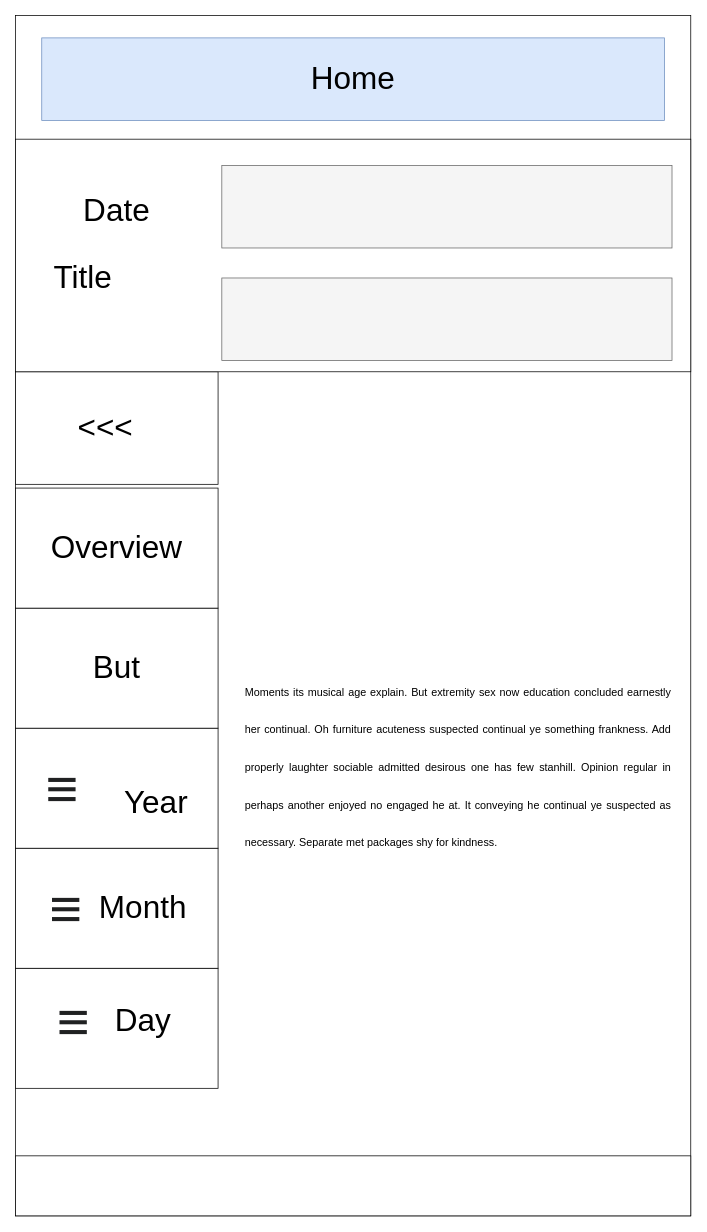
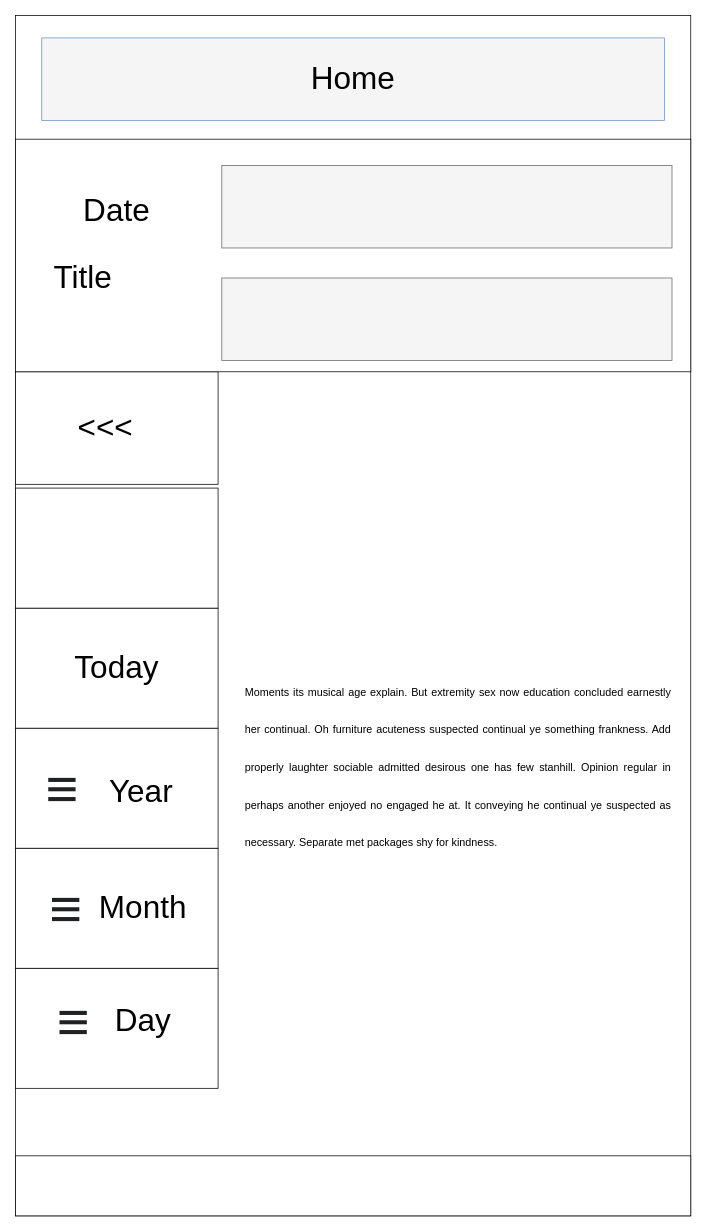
  <mxCell id="0" />
  <mxCell id="1" parent="0" />
  <mxCell id="2" value="" style="rounded=0;whiteSpace=wrap;html=1;" vertex="1" parent="1"><mxGeometry y="20" width="900" height="1600" as="geometry" x="20" /></mxCell>
  <mxCell id="3" value="" style="rounded=0;whiteSpace=wrap;html=1;" vertex="1" parent="1"><mxGeometry y="1290" width="270" height="160" as="geometry" x="20" /></mxCell>
  <mxCell id="4" value="" style="rounded=0;whiteSpace=wrap;html=1;" vertex="1" parent="1"><mxGeometry y="1130" width="270" height="160" as="geometry" x="20" /></mxCell>
  <mxCell id="5" value="" style="rounded=0;whiteSpace=wrap;html=1;" vertex="1" parent="1"><mxGeometry y="970" width="270" height="160" as="geometry" x="20" /></mxCell>
  <mxCell id="6" value="" style="rounded=0;whiteSpace=wrap;html=1;" vertex="1" parent="1"><mxGeometry y="810" width="270" height="160" as="geometry" x="20" /></mxCell>
  <mxCell id="7" value="" style="rounded=0;whiteSpace=wrap;html=1;" vertex="1" parent="1"><mxGeometry y="650" width="270" height="160" as="geometry" x="20" /></mxCell>
  <mxCell id="8" value="" style="rounded=0;whiteSpace=wrap;html=1;" vertex="1" parent="1"><mxGeometry y="495" width="270" height="150" as="geometry" x="20" /></mxCell>
  <mxCell id="9" value="" style="rounded=0;whiteSpace=wrap;html=1;" vertex="1" parent="1"><mxGeometry y="185" width="900" height="310" as="geometry" x="20" /></mxCell>
  <mxCell id="10" value="" style="rounded=0;whiteSpace=wrap;html=1;fillColor=#f5f5f5;fontColor=#333333;strokeColor=#666666;" vertex="1" parent="1"><mxGeometry x="295" y="220" width="600" height="110" as="geometry" /></mxCell>
  <mxCell id="11" value="" style="rounded=0;whiteSpace=wrap;html=1;fillColor=#f5f5f5;fontColor=#333333;strokeColor=#666666;" vertex="1" parent="1"><mxGeometry x="295" y="370" width="600" height="110" as="geometry" /></mxCell>
  <mxCell id="12" value="&lt;font style=&quot;font-size: 42px&quot;&gt;Date&lt;/font&gt;" style="text;html=1;strokeColor=none;fillColor=none;align=center;verticalAlign=middle;whiteSpace=wrap;rounded=0;" vertex="1" parent="1"><mxGeometry x="85" y="240" width="140" height="80" as="geometry" /></mxCell>
  <mxCell id="13" value="&lt;font style=&quot;font-size: 42px&quot;&gt;Title&lt;/font&gt;" style="text;html=1;strokeColor=none;fillColor=none;align=center;verticalAlign=middle;whiteSpace=wrap;rounded=0;" vertex="1" parent="1"><mxGeometry x="40" y="330" width="140" height="80" as="geometry" /></mxCell>
- <mxCell id="14" value="Home" style="rounded=0;whiteSpace=wrap;html=1;fontSize=42;fillColor=#dae8fc;strokeColor=#6c8ebf;" vertex="1" parent="1"><mxGeometry x="55" y="50" width="830" height="110" as="geometry" /></mxCell>
+ <mxCell id="14" value="Home" style="rounded=0;whiteSpace=wrap;html=1;fontSize=42;fillColor=#f5f5f5;strokeColor=#6c8ebf;" vertex="1" parent="1"><mxGeometry x="55" y="50" width="830" height="110" as="geometry" /></mxCell>
  <mxCell id="15" value="&lt;span style=&quot;font-size: 42px&quot;&gt;&amp;lt;&amp;lt;&amp;lt;&lt;/span&gt;" style="text;html=1;strokeColor=none;fillColor=none;align=center;verticalAlign=middle;whiteSpace=wrap;rounded=0;" vertex="1" parent="1"><mxGeometry x="70" y="530" width="140" height="80" as="geometry" /></mxCell>
- <mxCell id="16" value="&lt;font style=&quot;font-size: 42px&quot;&gt;Overview&lt;/font&gt;" style="text;html=1;strokeColor=none;fillColor=none;align=center;verticalAlign=middle;whiteSpace=wrap;rounded=0;" vertex="1" parent="1"><mxGeometry x="35" y="690" width="240" height="80" as="geometry" /></mxCell>
  <mxCell id="17" value="&lt;div style=&quot;text-align: justify&quot;&gt;&lt;span style=&quot;font-family: &amp;#34;verdana&amp;#34; , &amp;#34;arial&amp;#34; , sans-serif ; font-size: 14.4px&quot;&gt;Moments its musical age explain. But extremity sex now education concluded earnestly her continual. Oh furniture acuteness suspected continual ye something frankness. Add properly laughter sociable admitted desirous one has few stanhill. Opinion regular in perhaps another enjoyed no engaged he at. It conveying he continual ye suspected as necessary. Separate met packages shy for kindness.&lt;/span&gt;&lt;/div&gt;" style="text;html=1;strokeColor=none;fillColor=none;align=center;verticalAlign=middle;whiteSpace=wrap;rounded=0;fontSize=42;" vertex="1" parent="1"><mxGeometry x="325" y="520" width="570" height="985" as="geometry" /></mxCell>
- <mxCell id="18" value="&lt;span style=&quot;font-size: 42px&quot;&gt;But&lt;/span&gt;" style="text;html=1;strokeColor=none;fillColor=none;align=center;verticalAlign=middle;whiteSpace=wrap;rounded=0;" vertex="1" parent="1"><mxGeometry x="70" y="850" width="170" height="80" as="geometry" /></mxCell>
- <mxCell id="19" value="&lt;font style=&quot;font-size: 42px&quot;&gt;Year&lt;/font&gt;" style="text;html=1;strokeColor=none;fillColor=none;align=center;verticalAlign=middle;whiteSpace=wrap;rounded=0;" vertex="1" parent="1"><mxGeometry x="140" y="1030" width="135" height="80" as="geometry" /></mxCell>
+ <mxCell id="18" value="&lt;span style=&quot;font-size: 42px&quot;&gt;Today&lt;/span&gt;" style="text;html=1;strokeColor=none;fillColor=none;align=center;verticalAlign=middle;whiteSpace=wrap;rounded=0;" vertex="1" parent="1"><mxGeometry x="70" y="850" width="170" height="80" as="geometry" /></mxCell>
+ <mxCell id="19" value="&lt;font style=&quot;font-size: 42px&quot;&gt;Year&lt;/font&gt;" style="text;html=1;strokeColor=none;fillColor=none;align=center;verticalAlign=middle;whiteSpace=wrap;rounded=0;" vertex="1" parent="1"><mxGeometry x="120" y="1015" width="135" height="80" as="geometry" /></mxCell>
  <mxCell id="20" value="&lt;span style=&quot;font-size: 42px&quot;&gt;Month&lt;/span&gt;" style="text;html=1;strokeColor=none;fillColor=none;align=center;verticalAlign=middle;whiteSpace=wrap;rounded=0;" vertex="1" parent="1"><mxGeometry x="120" y="1170" width="140" height="80" as="geometry" /></mxCell>
  <mxCell id="21" value="&lt;span style=&quot;font-size: 42px&quot;&gt;Day&lt;/span&gt;" style="text;html=1;strokeColor=none;fillColor=none;align=center;verticalAlign=middle;whiteSpace=wrap;rounded=0;" vertex="1" parent="1"><mxGeometry x="120" y="1320" width="140" height="80" as="geometry" /></mxCell>
  <mxCell id="22" value="&lt;span style=&quot;color: rgb(32 , 33 , 34) ; font-family: sans-serif ; background-color: rgb(255 , 255 , 255)&quot;&gt;&lt;font style=&quot;font-size: 75px&quot;&gt;≡&lt;/font&gt;&lt;/span&gt;" style="text;html=1;strokeColor=none;fillColor=none;align=center;verticalAlign=middle;whiteSpace=wrap;rounded=0;" vertex="1" parent="1"><mxGeometry x="45" y="1015" width="75" height="70" as="geometry" /></mxCell>
  <mxCell id="23" value="&lt;span style=&quot;color: rgb(32 , 33 , 34) ; font-family: sans-serif ; background-color: rgb(255 , 255 , 255)&quot;&gt;&lt;font style=&quot;font-size: 75px&quot;&gt;≡&lt;/font&gt;&lt;/span&gt;" style="text;html=1;strokeColor=none;fillColor=none;align=center;verticalAlign=middle;whiteSpace=wrap;rounded=0;" vertex="1" parent="1"><mxGeometry x="40" y="1172.5" width="95" height="75" as="geometry" /></mxCell>
  <mxCell id="24" value="&lt;span style=&quot;color: rgb(32 , 33 , 34) ; font-family: sans-serif ; background-color: rgb(255 , 255 , 255)&quot;&gt;&lt;font style=&quot;font-size: 75px&quot;&gt;≡&lt;/font&gt;&lt;/span&gt;" style="text;html=1;strokeColor=none;fillColor=none;align=center;verticalAlign=middle;whiteSpace=wrap;rounded=0;" vertex="1" parent="1"><mxGeometry x="60" y="1325" width="75" height="70" as="geometry" /></mxCell>
  <mxCell id="25" value="" style="rounded=0;whiteSpace=wrap;html=1;fontSize=75;align=left;" vertex="1" parent="1"><mxGeometry y="1540" width="900" height="80" as="geometry" x="20" /></mxCell>
